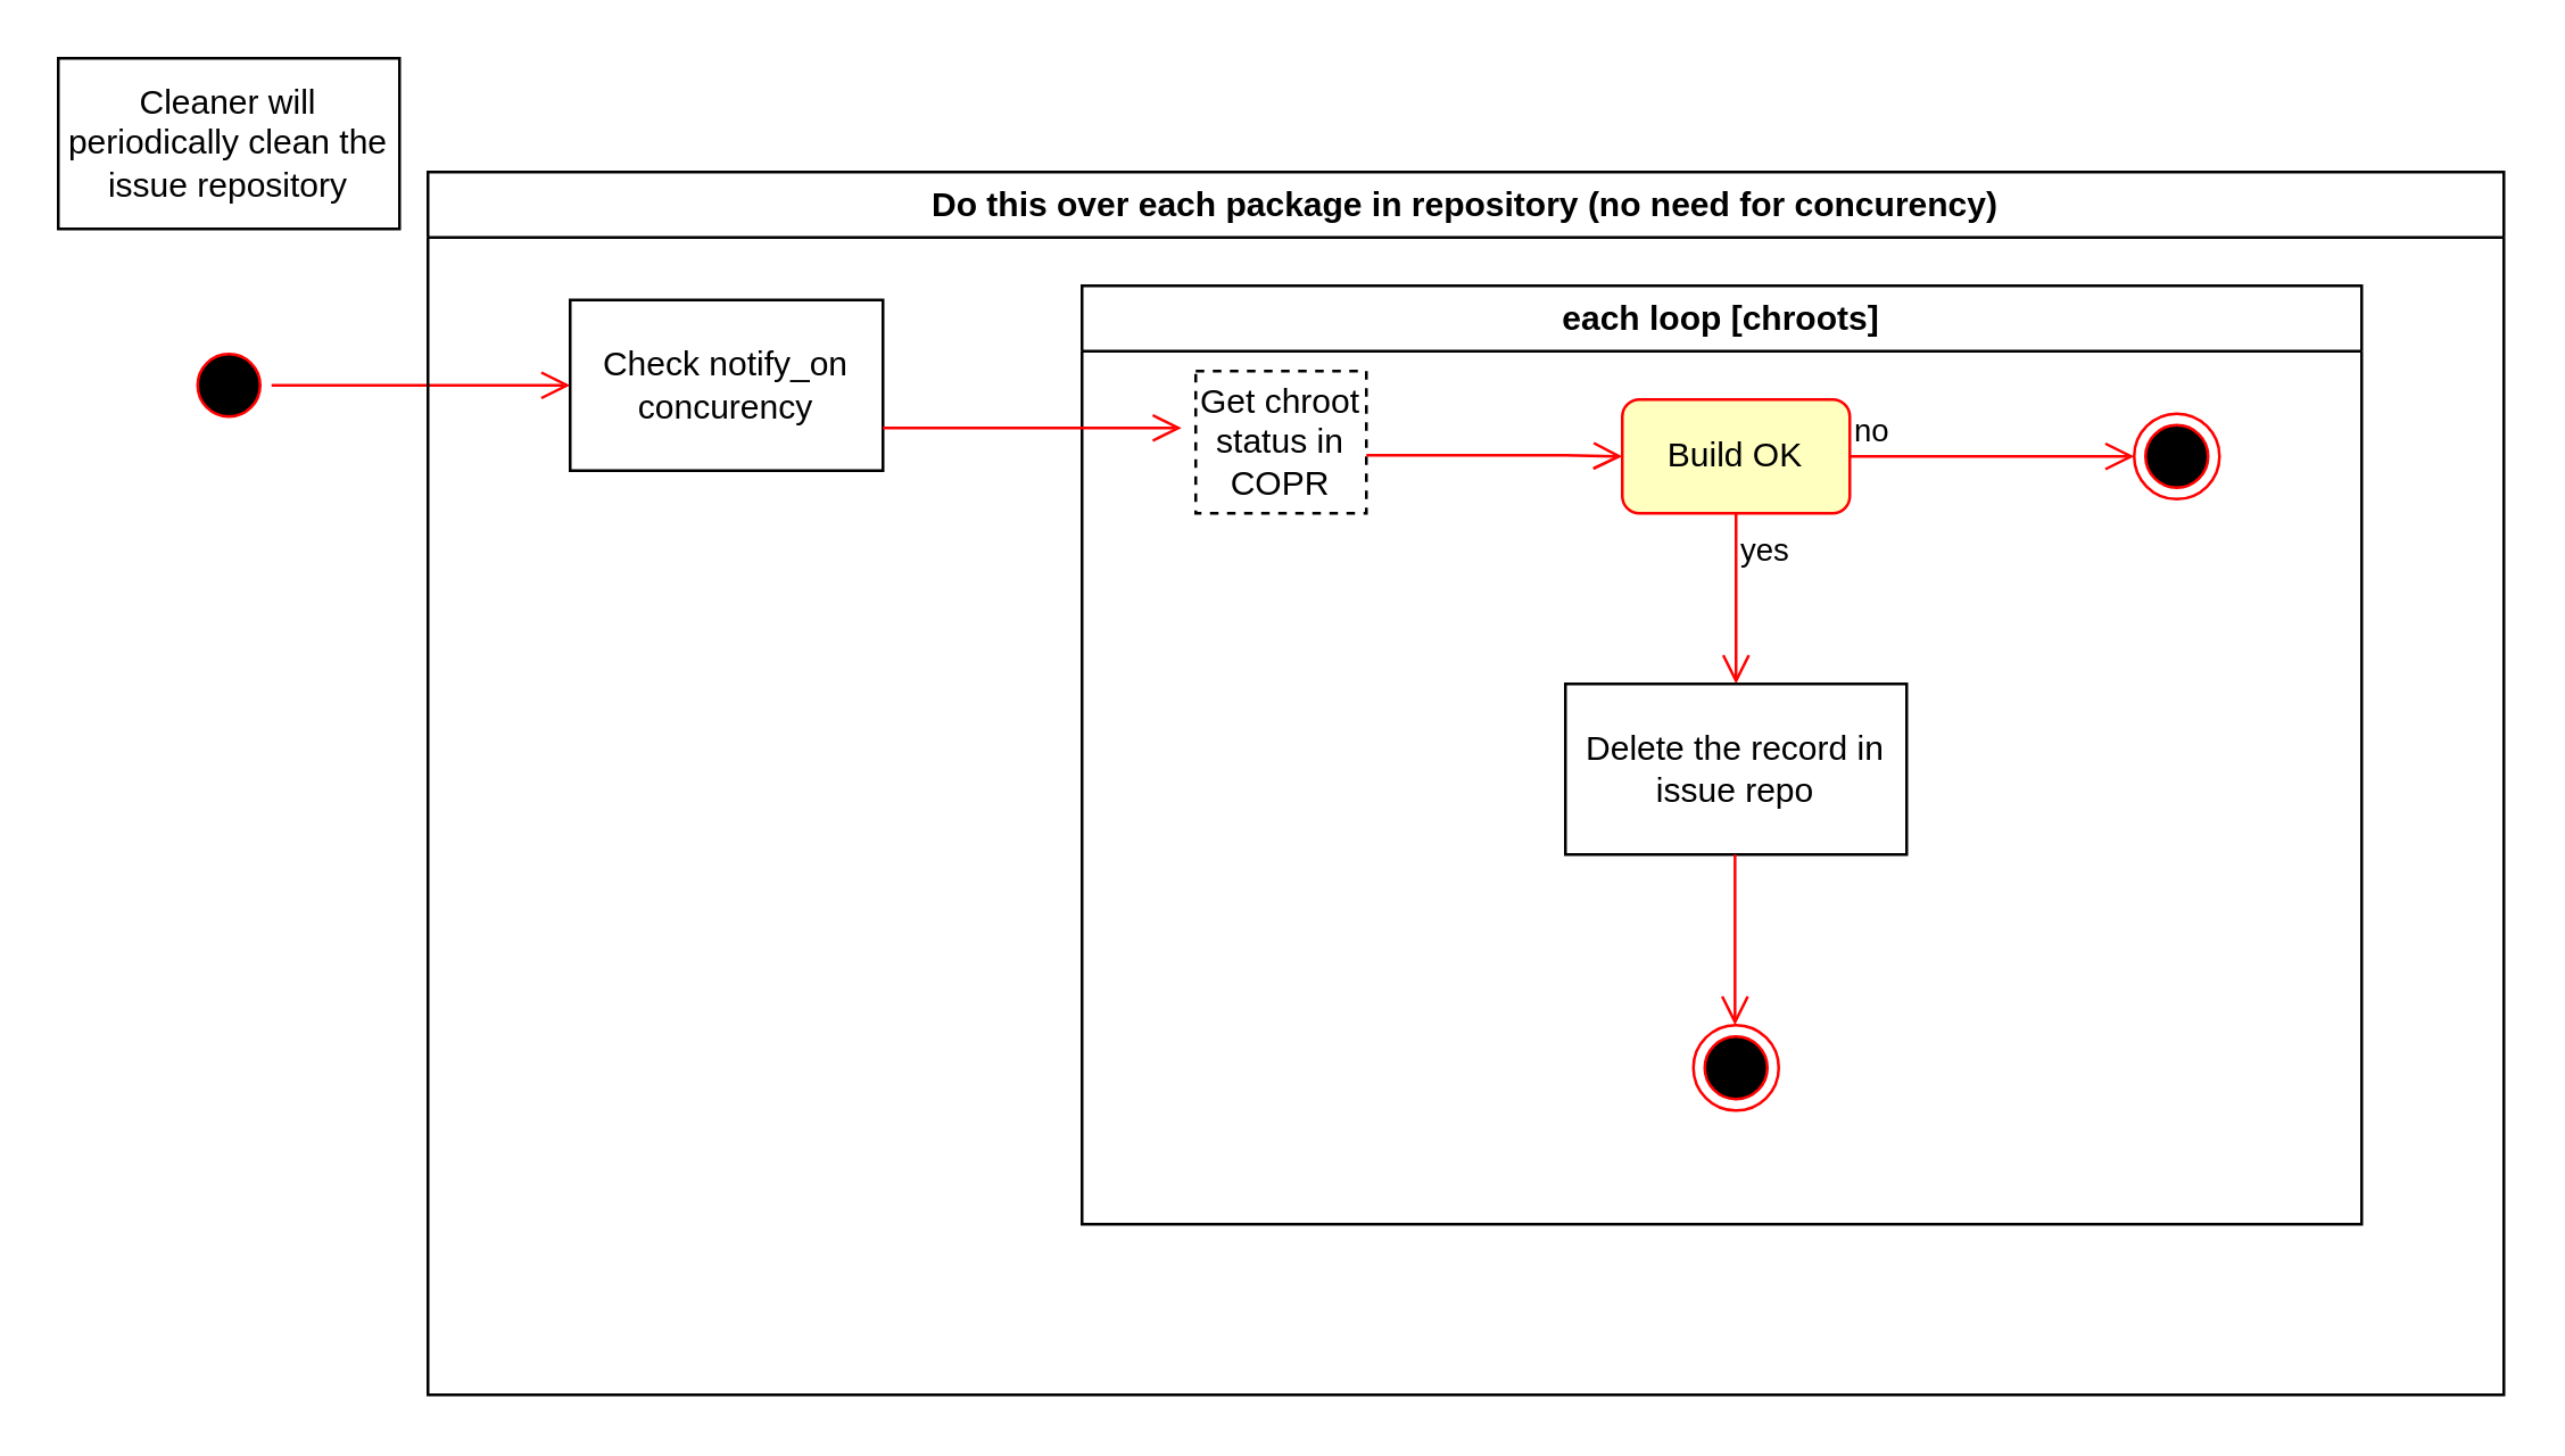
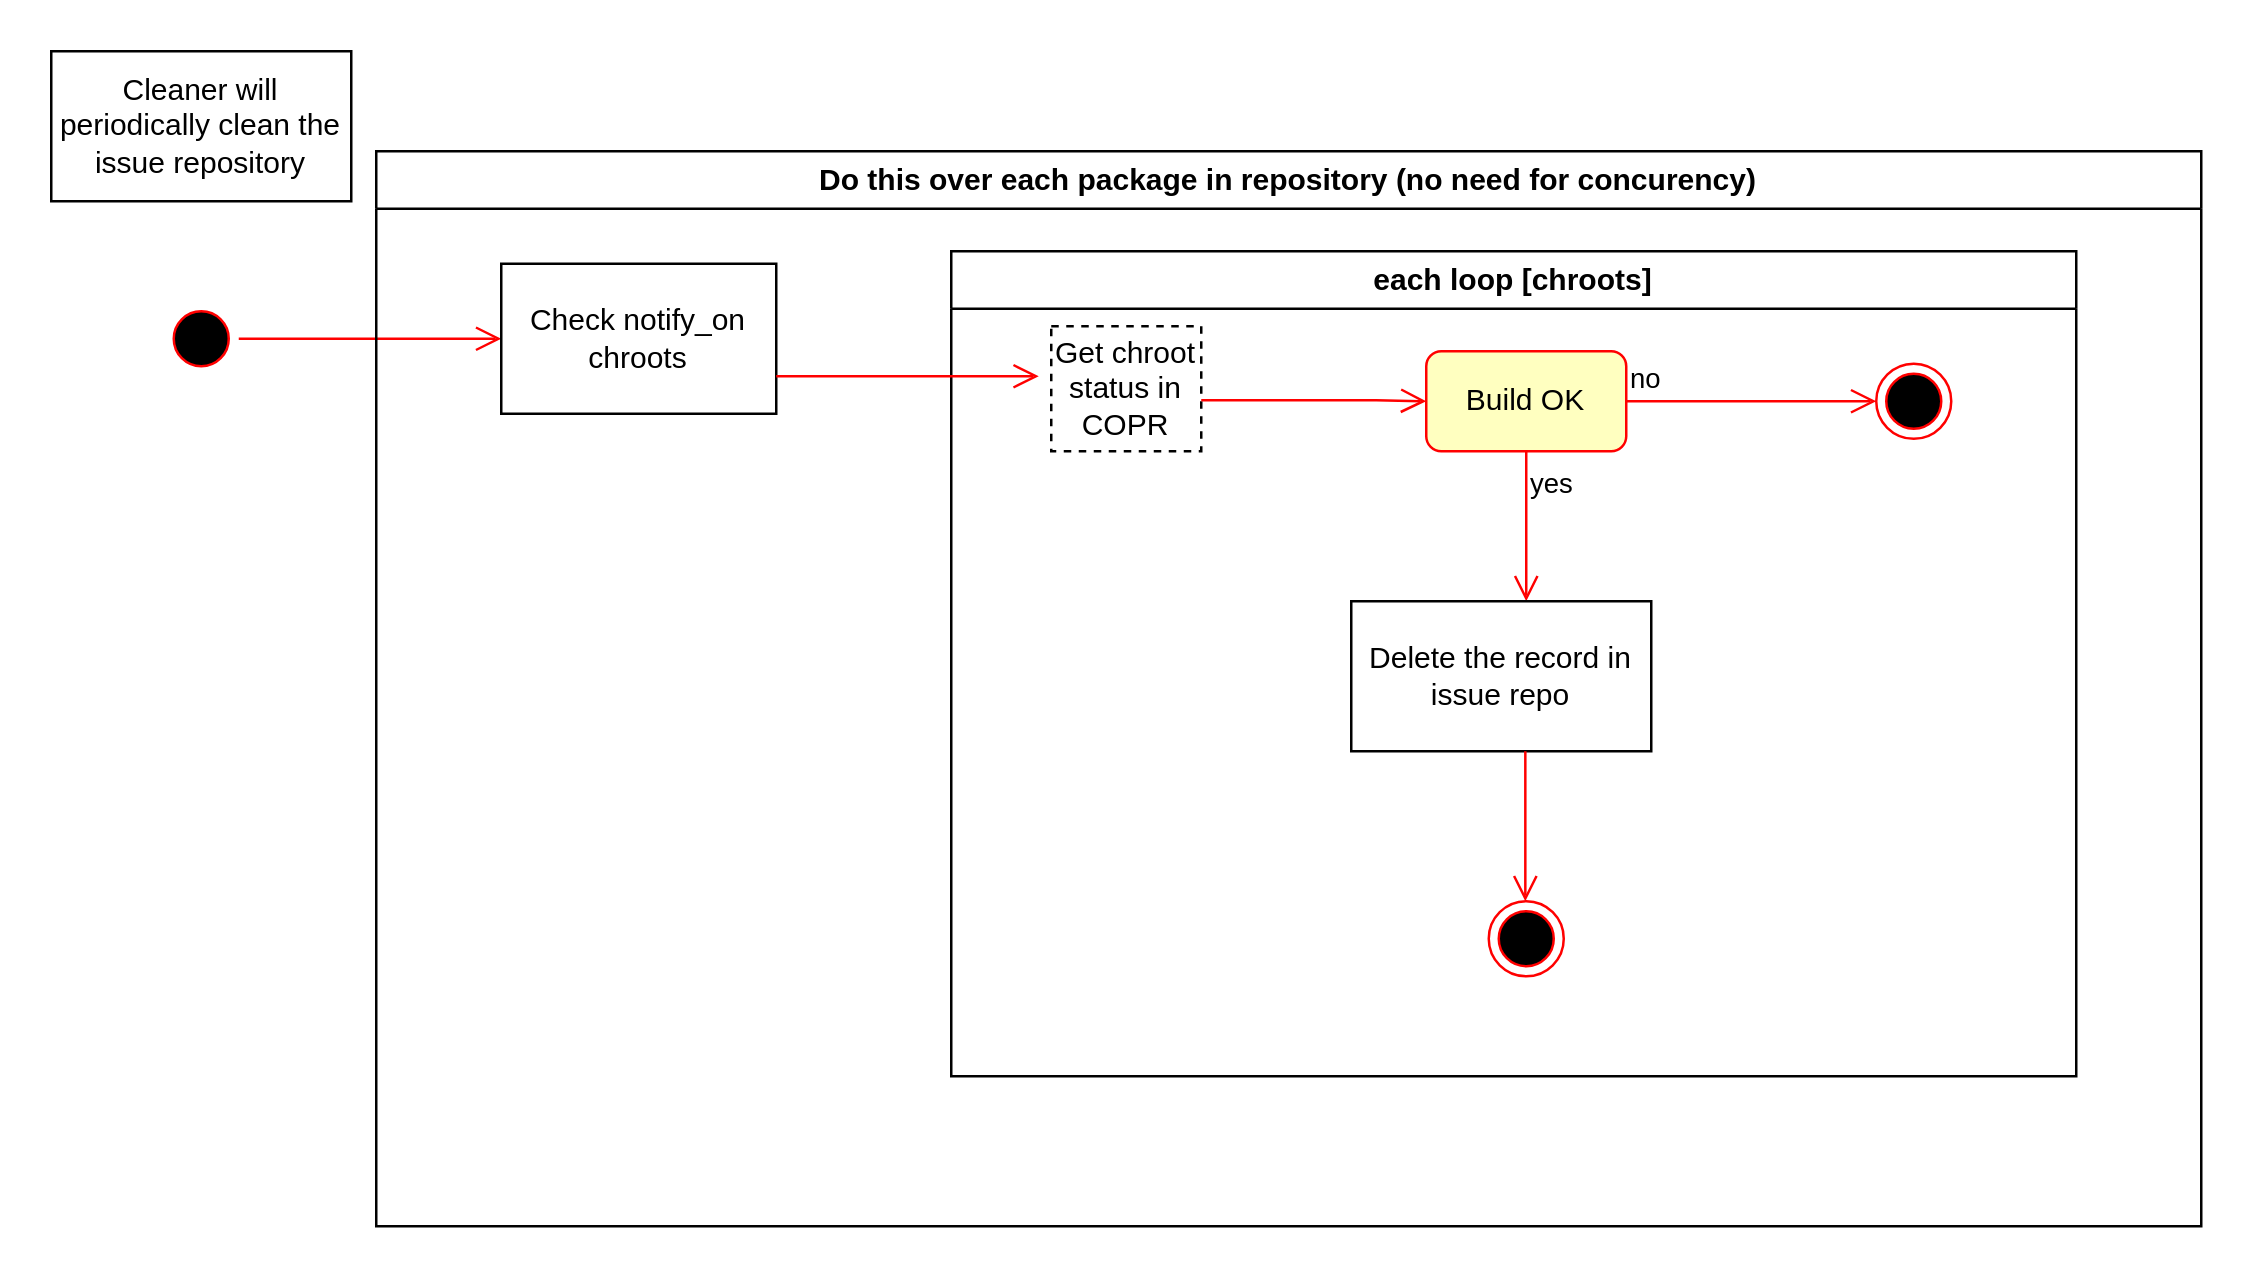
  <mxCell id="0" />
  <mxCell id="1" parent="0" />
  <mxCell id="2" value="Cleaner will periodically clean the issue repository" style="rounded=0;whiteSpace=wrap;html=1;" vertex="1" parent="1"><mxGeometry x="20" y="20" width="120" height="60" as="geometry" /></mxCell>
  <mxCell id="3" value="" style="ellipse;shape=startState;fillColor=#000000;strokeColor=#ff0000;" vertex="1" parent="1"><mxGeometry x="65" y="120" width="30" height="30" as="geometry" /></mxCell>
  <mxCell id="4" value="" style="edgeStyle=orthogonalEdgeStyle;html=1;verticalAlign=bottom;endArrow=open;endSize=8;strokeColor=#ff0000;rounded=0;exitX=1;exitY=0.5;exitDx=0;exitDy=0;" edge="1" parent="1" source="3" target="6"><mxGeometry relative="1" as="geometry"><mxPoint x="200" y="135" as="targetPoint" /><mxPoint x="395" y="190" as="sourcePoint" /></mxGeometry></mxCell>
  <mxCell id="5" value="Do this over each package in repository (no need for concurency)" style="swimlane;whiteSpace=wrap;html=1;" vertex="1" parent="1"><mxGeometry x="150" y="60" width="730" height="430" as="geometry" /></mxCell>
- <mxCell id="6" value="Check notify_on concurency" style="rounded=0;whiteSpace=wrap;html=1;" vertex="1" parent="5"><mxGeometry x="50" y="45" width="110" height="60" as="geometry" /></mxCell>
+ <mxCell id="6" value="Check notify_on chroots" style="rounded=0;whiteSpace=wrap;html=1;" vertex="1" parent="5"><mxGeometry x="50" y="45" width="110" height="60" as="geometry" /></mxCell>
  <mxCell id="7" value="each loop [chroots]" style="swimlane;whiteSpace=wrap;html=1;" vertex="1" parent="5"><mxGeometry x="230" y="40" width="450" height="330" as="geometry" /></mxCell>
  <mxCell id="8" value="Get chroot status in COPR" style="rounded=0;whiteSpace=wrap;html=1;dashed=1;" vertex="1" parent="7"><mxGeometry x="40" y="30" width="60" height="50" as="geometry" /></mxCell>
  <mxCell id="9" value="Build OK" style="whiteSpace=wrap;html=1;fillColor=#ffffc0;strokeColor=#ff0000;rounded=1;" vertex="1" parent="7"><mxGeometry x="190" y="40" width="80" height="40" as="geometry" /></mxCell>
  <mxCell id="10" value="no" style="edgeStyle=orthogonalEdgeStyle;html=1;align=left;verticalAlign=bottom;endArrow=open;endSize=8;strokeColor=#ff0000;rounded=0;" edge="1" source="9" parent="7"><mxGeometry x="-1" relative="1" as="geometry"><mxPoint x="370" y="60" as="targetPoint" /></mxGeometry></mxCell>
  <mxCell id="11" value="yes" style="edgeStyle=orthogonalEdgeStyle;html=1;align=left;verticalAlign=top;endArrow=open;endSize=8;strokeColor=#ff0000;rounded=0;" edge="1" source="9" parent="7"><mxGeometry x="-1" relative="1" as="geometry"><mxPoint x="230" y="140" as="targetPoint" /></mxGeometry></mxCell>
  <mxCell id="12" value="" style="edgeStyle=orthogonalEdgeStyle;html=1;verticalAlign=bottom;endArrow=open;endSize=8;strokeColor=#ff0000;rounded=0;exitX=1;exitY=0.5;exitDx=0;exitDy=0;" edge="1" parent="7"><mxGeometry relative="1" as="geometry"><mxPoint x="190" y="60" as="targetPoint" /><mxPoint x="100" y="59.63" as="sourcePoint" /><Array as="points"><mxPoint x="170" y="60" /><mxPoint x="170" y="60" /></Array></mxGeometry></mxCell>
  <mxCell id="13" value="" style="ellipse;html=1;shape=endState;fillColor=#000000;strokeColor=#ff0000;" vertex="1" parent="7"><mxGeometry x="370" y="45" width="30" height="30" as="geometry" /></mxCell>
- <mxCell id="14" value="Delete the record in issue repo" style="rounded=0;whiteSpace=wrap;html=1;" vertex="1" parent="7"><mxGeometry x="170" y="140" width="120" height="60" as="geometry" /></mxCell>
+ <mxCell id="14" value="Delete the record in issue repo" style="rounded=0;whiteSpace=wrap;html=1;" vertex="1" parent="7"><mxGeometry x="160" y="140" width="120" height="60" as="geometry" /></mxCell>
  <mxCell id="15" value="" style="edgeStyle=orthogonalEdgeStyle;html=1;align=left;verticalAlign=top;endArrow=open;endSize=8;strokeColor=#ff0000;rounded=0;" edge="1" parent="7"><mxGeometry x="-1" relative="1" as="geometry"><mxPoint x="229.63" y="260" as="targetPoint" /><mxPoint x="229.63" y="200" as="sourcePoint" /></mxGeometry></mxCell>
  <mxCell id="16" value="" style="ellipse;html=1;shape=endState;fillColor=#000000;strokeColor=#ff0000;" vertex="1" parent="7"><mxGeometry x="215" y="260" width="30" height="30" as="geometry" /></mxCell>
  <mxCell id="17" value="" style="edgeStyle=orthogonalEdgeStyle;html=1;verticalAlign=bottom;endArrow=open;endSize=8;strokeColor=#ff0000;rounded=0;exitX=1;exitY=0.5;exitDx=0;exitDy=0;" edge="1" parent="5"><mxGeometry relative="1" as="geometry"><mxPoint x="265" y="90" as="targetPoint" /><mxPoint x="160" y="90" as="sourcePoint" /></mxGeometry></mxCell>
